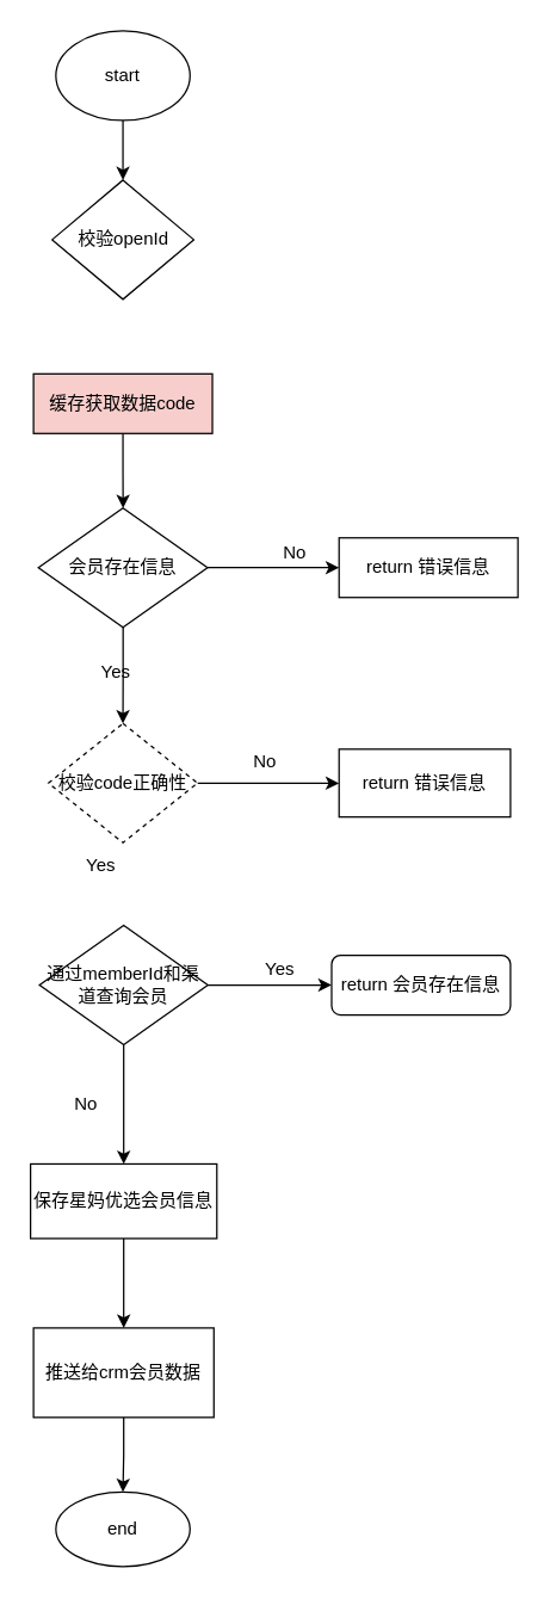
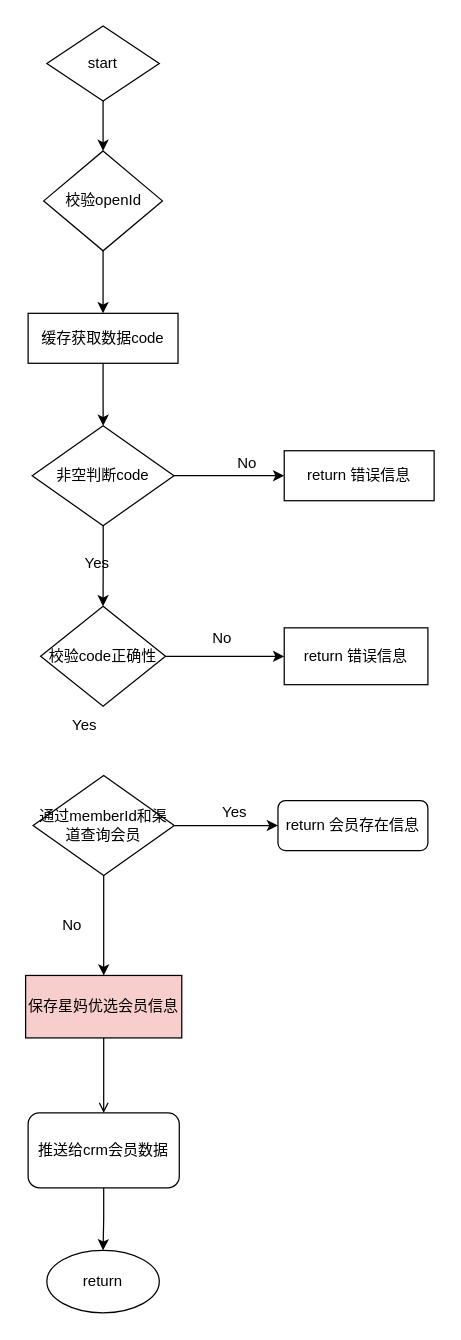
  <mxCell id="0" />
  <mxCell id="1" parent="0" />
  <mxCell id="2" value="" style="edgeStyle=orthogonalEdgeStyle;rounded=0;orthogonalLoop=1;jettySize=auto;html=1;" edge="1" parent="1" source="3" target="5"><mxGeometry relative="1" as="geometry" /></mxCell>
- <mxCell id="3" value="start" style="ellipse;whiteSpace=wrap;html=1;" vertex="1" parent="1"><mxGeometry x="37" y="20" width="90" height="60" as="geometry" /></mxCell>
+ <mxCell id="3" value="start" style="rhombus;whiteSpace=wrap;html=1;" vertex="1" parent="1"><mxGeometry x="37" y="20" width="90" height="60" as="geometry" /></mxCell>
+ <mxCell id="4" value="" style="edgeStyle=orthogonalEdgeStyle;rounded=0;orthogonalLoop=1;jettySize=auto;html=1;" edge="1" parent="1" source="5" target="7"><mxGeometry relative="1" as="geometry" /></mxCell>
  <mxCell id="5" value="校验openId" style="rhombus;whiteSpace=wrap;html=1;" vertex="1" parent="1"><mxGeometry x="34.5" y="120" width="95" height="80" as="geometry" /></mxCell>
  <mxCell id="6" value="" style="edgeStyle=orthogonalEdgeStyle;rounded=0;orthogonalLoop=1;jettySize=auto;html=1;" edge="1" parent="1" source="7" target="10"><mxGeometry relative="1" as="geometry" /></mxCell>
- <mxCell id="7" value="缓存获取数据code" style="rounded=0;whiteSpace=wrap;html=1;fillColor=#f8cecc;" vertex="1" parent="1"><mxGeometry x="22" y="250" width="120" height="40" as="geometry" /></mxCell>
+ <mxCell id="7" value="缓存获取数据code" style="rounded=0;whiteSpace=wrap;html=1;" vertex="1" parent="1"><mxGeometry x="22" y="250" width="120" height="40" as="geometry" /></mxCell>
  <mxCell id="8" value="" style="edgeStyle=orthogonalEdgeStyle;rounded=0;orthogonalLoop=1;jettySize=auto;html=1;" edge="1" parent="1" source="10" target="12"><mxGeometry relative="1" as="geometry" /></mxCell>
  <mxCell id="9" value="" style="edgeStyle=orthogonalEdgeStyle;rounded=0;orthogonalLoop=1;jettySize=auto;html=1;" edge="1" parent="1" source="10" target="21"><mxGeometry relative="1" as="geometry" /></mxCell>
- <mxCell id="10" value="会员存在信息" style="rhombus;whiteSpace=wrap;html=1;" vertex="1" parent="1"><mxGeometry x="25.25" y="340" width="113.5" height="80" as="geometry" /></mxCell>
+ <mxCell id="10" value="非空判断code" style="rhombus;whiteSpace=wrap;html=1;" vertex="1" parent="1"><mxGeometry x="25.25" y="340" width="113.5" height="80" as="geometry" /></mxCell>
  <mxCell id="11" value="" style="edgeStyle=orthogonalEdgeStyle;rounded=0;orthogonalLoop=1;jettySize=auto;html=1;" edge="1" parent="1" source="12" target="25"><mxGeometry relative="1" as="geometry" /></mxCell>
- <mxCell id="12" value="校验code正确性" style="rhombus;whiteSpace=wrap;html=1;dashed=1;" vertex="1" parent="1"><mxGeometry x="32" y="484.5" width="100" height="80" as="geometry" /></mxCell>
+ <mxCell id="12" value="校验code正确性" style="rhombus;whiteSpace=wrap;html=1;" vertex="1" parent="1"><mxGeometry x="32" y="484.5" width="100" height="80" as="geometry" /></mxCell>
  <mxCell id="13" value="" style="edgeStyle=orthogonalEdgeStyle;rounded=0;orthogonalLoop=1;jettySize=auto;html=1;" edge="1" parent="1" source="15" target="17"><mxGeometry relative="1" as="geometry" /></mxCell>
  <mxCell id="14" value="" style="edgeStyle=orthogonalEdgeStyle;rounded=0;orthogonalLoop=1;jettySize=auto;html=1;" edge="1" parent="1" source="15" target="28"><mxGeometry relative="1" as="geometry" /></mxCell>
  <mxCell id="15" value="通过memberId和渠道查询会员" style="rhombus;whiteSpace=wrap;html=1;" vertex="1" parent="1"><mxGeometry x="26" y="620" width="113" height="80" as="geometry" /></mxCell>
- <mxCell id="16" value="" style="edgeStyle=orthogonalEdgeStyle;rounded=0;orthogonalLoop=1;jettySize=auto;html=1;" edge="1" parent="1" source="17" target="19"><mxGeometry relative="1" as="geometry" /></mxCell>
- <mxCell id="17" value="保存星妈优选会员信息" style="rounded=0;whiteSpace=wrap;html=1;" vertex="1" parent="1"><mxGeometry x="20" y="780" width="125" height="50" as="geometry" /></mxCell>
+ <mxCell id="16" value="" style="edgeStyle=orthogonalEdgeStyle;rounded=0;orthogonalLoop=1;jettySize=auto;html=1;endArrow=open;" edge="1" parent="1" source="17" target="19"><mxGeometry relative="1" as="geometry" /></mxCell>
+ <mxCell id="17" value="保存星妈优选会员信息" style="rounded=0;whiteSpace=wrap;html=1;fillColor=#f8cecc;" vertex="1" parent="1"><mxGeometry x="20" y="780" width="125" height="50" as="geometry" /></mxCell>
  <mxCell id="18" value="" style="edgeStyle=orthogonalEdgeStyle;rounded=0;orthogonalLoop=1;jettySize=auto;html=1;" edge="1" parent="1" source="19" target="20"><mxGeometry relative="1" as="geometry" /></mxCell>
- <mxCell id="19" value="推送给crm会员数据" style="rounded=0;whiteSpace=wrap;html=1;" vertex="1" parent="1"><mxGeometry x="22" y="890" width="121" height="60" as="geometry" /></mxCell>
- <mxCell id="20" value="end" style="ellipse;whiteSpace=wrap;html=1;" vertex="1" parent="1"><mxGeometry x="37" y="1000" width="90" height="50" as="geometry" /></mxCell>
+ <mxCell id="19" value="推送给crm会员数据" style="whiteSpace=wrap;html=1;rounded=1;" vertex="1" parent="1"><mxGeometry x="22" y="890" width="121" height="60" as="geometry" /></mxCell>
+ <mxCell id="20" value="return" style="ellipse;whiteSpace=wrap;html=1;" vertex="1" parent="1"><mxGeometry x="37" y="1000" width="90" height="50" as="geometry" /></mxCell>
  <mxCell id="21" value="return 错误信息" style="rounded=0;whiteSpace=wrap;html=1;" vertex="1" parent="1"><mxGeometry x="227" y="360" width="120" height="40" as="geometry" /></mxCell>
  <mxCell id="22" value="No" style="text;html=1;align=center;verticalAlign=middle;resizable=0;points=[];autosize=1;strokeColor=none;" vertex="1" parent="1"><mxGeometry x="182" y="360" width="30" height="20" as="geometry" /></mxCell>
  <mxCell id="23" value="Yes" style="text;html=1;align=center;verticalAlign=middle;resizable=0;points=[];autosize=1;strokeColor=none;" vertex="1" parent="1"><mxGeometry x="57" y="440" width="40" height="20" as="geometry" /></mxCell>
  <mxCell id="24" value="Yes" style="text;html=1;align=center;verticalAlign=middle;resizable=0;points=[];autosize=1;strokeColor=none;" vertex="1" parent="1"><mxGeometry x="47" y="570" width="40" height="20" as="geometry" /></mxCell>
  <mxCell id="25" value="return 错误信息" style="rounded=0;whiteSpace=wrap;html=1;" vertex="1" parent="1"><mxGeometry x="227" y="501.75" width="115" height="45.5" as="geometry" /></mxCell>
  <mxCell id="26" value="No" style="text;html=1;align=center;verticalAlign=middle;resizable=0;points=[];autosize=1;strokeColor=none;" vertex="1" parent="1"><mxGeometry x="162" y="500" width="30" height="20" as="geometry" /></mxCell>
  <mxCell id="27" value="No" style="text;html=1;align=center;verticalAlign=middle;resizable=0;points=[];autosize=1;strokeColor=none;" vertex="1" parent="1"><mxGeometry x="42" y="730" width="30" height="20" as="geometry" /></mxCell>
  <mxCell id="28" value="return 会员存在信息" style="whiteSpace=wrap;html=1;rounded=1;" vertex="1" parent="1"><mxGeometry x="222" y="640" width="120" height="40" as="geometry" /></mxCell>
  <mxCell id="29" value="Yes" style="text;html=1;align=center;verticalAlign=middle;resizable=0;points=[];autosize=1;strokeColor=none;" vertex="1" parent="1"><mxGeometry x="167" y="640" width="40" height="20" as="geometry" /></mxCell>
